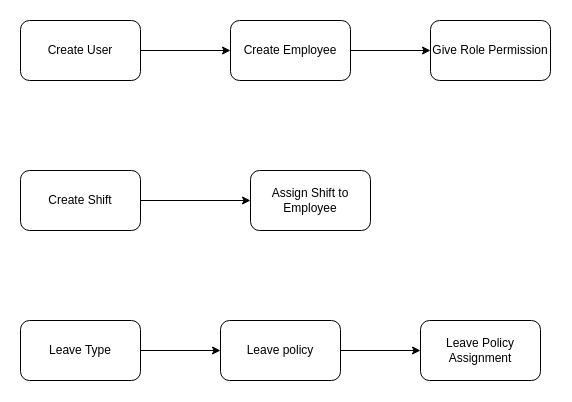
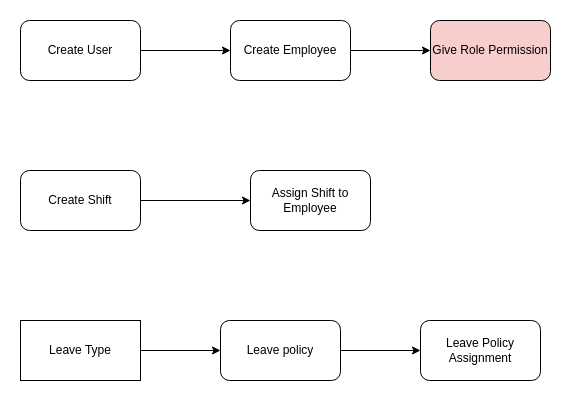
  <mxCell id="0" />
  <mxCell id="1" parent="0" />
  <mxCell id="2" value="" style="edgeStyle=orthogonalEdgeStyle;rounded=0;orthogonalLoop=1;jettySize=auto;html=1;entryX=0;entryY=0.5;entryDx=0;entryDy=0;exitX=1;exitY=0.5;exitDx=0;exitDy=0;" edge="1" parent="1" source="5" target="4"><mxGeometry relative="1" as="geometry"><mxPoint x="180" y="90" as="sourcePoint" /></mxGeometry></mxCell>
  <mxCell id="3" value="" style="edgeStyle=orthogonalEdgeStyle;rounded=0;orthogonalLoop=1;jettySize=auto;html=1;" edge="1" parent="1" source="4" target="6"><mxGeometry relative="1" as="geometry" /></mxCell>
  <mxCell id="4" value="Create Employee" style="whiteSpace=wrap;html=1;rounded=1;glass=0;strokeWidth=1;shadow=0;" vertex="1" parent="1"><mxGeometry x="230" y="20" width="120" height="60" as="geometry" /></mxCell>
  <mxCell id="5" value="Create User" style="whiteSpace=wrap;html=1;rounded=1;glass=0;strokeWidth=1;shadow=0;" vertex="1" parent="1"><mxGeometry x="20" y="20" width="120" height="60" as="geometry" /></mxCell>
- <mxCell id="6" value="Give Role Permission" style="whiteSpace=wrap;html=1;rounded=1;glass=0;strokeWidth=1;shadow=0;" vertex="1" parent="1"><mxGeometry x="430" y="20" width="120" height="60" as="geometry" /></mxCell>
+ <mxCell id="6" value="Give Role Permission" style="whiteSpace=wrap;html=1;rounded=1;glass=0;strokeWidth=1;shadow=0;fillColor=#f8cecc;" vertex="1" parent="1"><mxGeometry x="430" y="20" width="120" height="60" as="geometry" /></mxCell>
  <mxCell id="7" value="" style="edgeStyle=orthogonalEdgeStyle;rounded=0;orthogonalLoop=1;jettySize=auto;html=1;" edge="1" parent="1" source="8" target="9"><mxGeometry relative="1" as="geometry" /></mxCell>
  <mxCell id="8" value="Create Shift" style="rounded=1;whiteSpace=wrap;html=1;" vertex="1" parent="1"><mxGeometry x="20" y="170" width="120" height="60" as="geometry" /></mxCell>
  <mxCell id="9" value="Assign Shift to Employee" style="whiteSpace=wrap;html=1;rounded=1;" vertex="1" parent="1"><mxGeometry x="250" y="170" width="120" height="60" as="geometry" /></mxCell>
  <mxCell id="10" value="" style="edgeStyle=orthogonalEdgeStyle;rounded=0;orthogonalLoop=1;jettySize=auto;html=1;" edge="1" parent="1" source="11" target="13"><mxGeometry relative="1" as="geometry" /></mxCell>
- <mxCell id="11" value="Leave Type" style="rounded=1;whiteSpace=wrap;html=1;" vertex="1" parent="1"><mxGeometry x="20" y="320" width="120" height="60" as="geometry" /></mxCell>
+ <mxCell id="11" value="Leave Type" style="whiteSpace=wrap;html=1;rounded=0;" vertex="1" parent="1"><mxGeometry x="20" y="320" width="120" height="60" as="geometry" /></mxCell>
  <mxCell id="12" value="" style="edgeStyle=orthogonalEdgeStyle;rounded=0;orthogonalLoop=1;jettySize=auto;html=1;" edge="1" parent="1" source="13" target="14"><mxGeometry relative="1" as="geometry" /></mxCell>
  <mxCell id="13" value="Leave policy" style="whiteSpace=wrap;html=1;rounded=1;" vertex="1" parent="1"><mxGeometry x="220" y="320" width="120" height="60" as="geometry" /></mxCell>
  <mxCell id="14" value="Leave Policy Assignment" style="whiteSpace=wrap;html=1;rounded=1;" vertex="1" parent="1"><mxGeometry x="420" y="320" width="120" height="60" as="geometry" /></mxCell>
